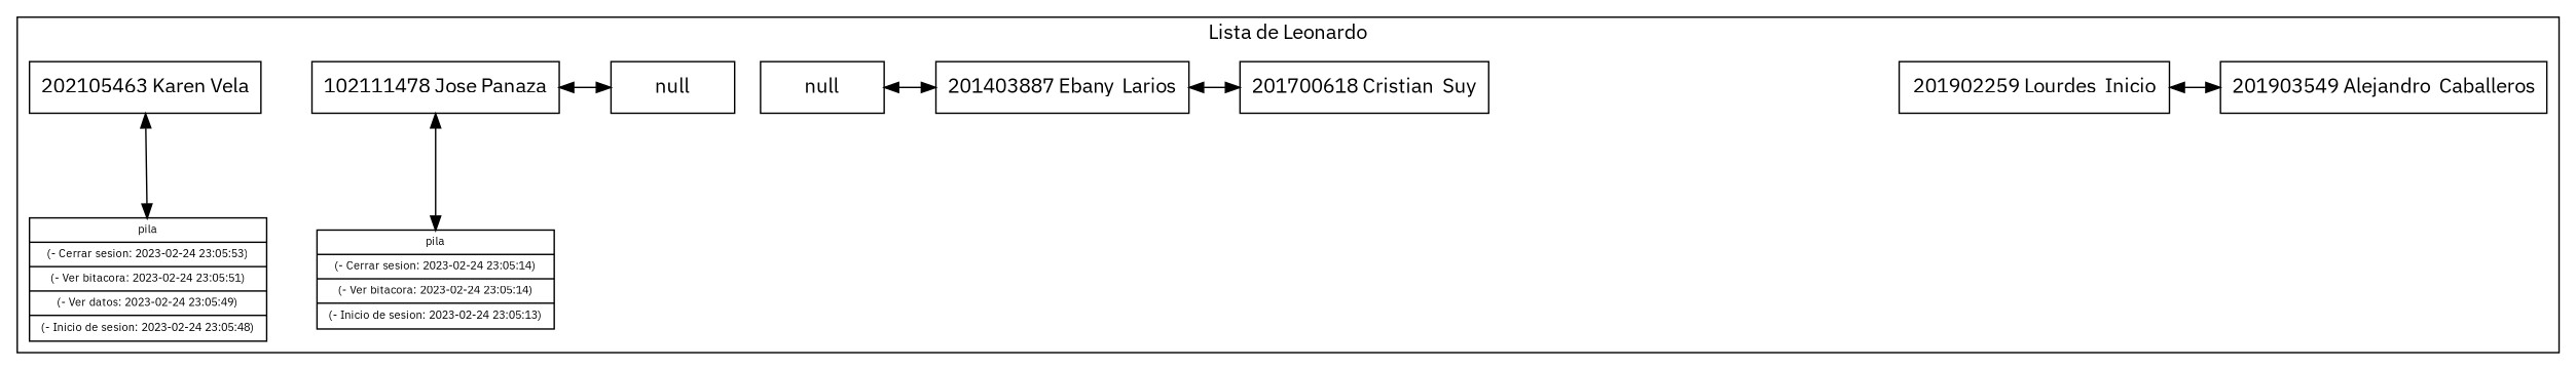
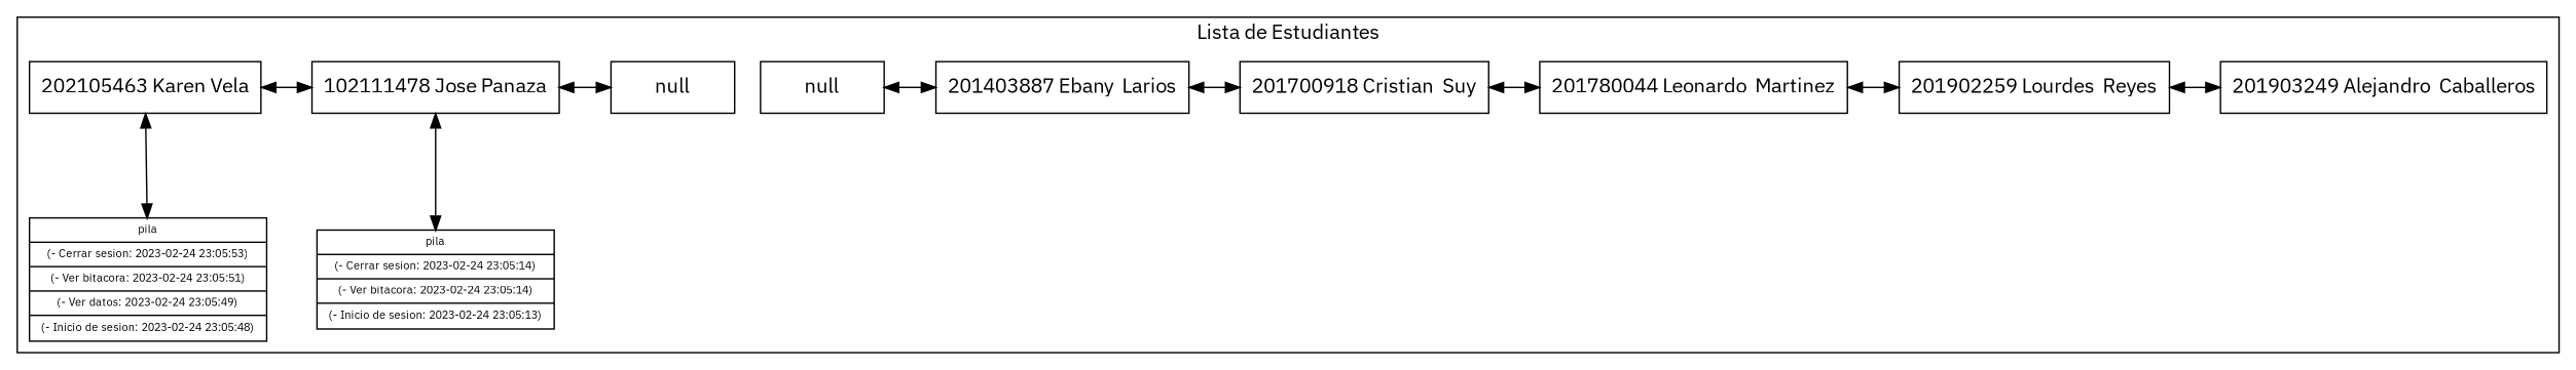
  digraph {
    fontname="IBM Plex Sans"
    node [fillcolor=white fontname="IBM Plex Sans" shape=box style=filled]
    edge [dir=both fontname="IBM Plex Sans" minlen=2]
    n1 [label=null width=1.2]
    n2 [label=null width=1.2]
    n3 [group=0 label="201403887 Ebany  Larios" width=1.2]
-   n4 [group=1 label="201700618 Cristian  Suy" width=1.2]
-   n6 [group=3 label="201902259 Lourdes  Inicio" width=1.2]
-   n7 [group=4 label="201903549 Alejandro  Caballeros" width=1.2]
+   n4 [group=1 label="201700918 Cristian  Suy" width=1.2]
+   n5 [group=2 label="201780044 Leonardo  Martinez" width=1.2]
+   n6 [group=3 label="201902259 Lourdes  Reyes" width=1.2]
+   n7 [group=4 label="201903249 Alejandro  Caballeros" width=1.2]
    n8 [group=5 label="202105463 Karen Vela" width=1.2]
    n9 [group=6 label="102111478 Jose Panaza" width=1.2]
    n10 [fontsize=8 label="{pila|(- Cerrar sesion: 2023-02-24 23:05:53)|(- Ver bitacora: 2023-02-24 23:05:51)|(- Ver datos: 2023-02-24 23:05:49)|(- Inicio de sesion: 2023-02-24 23:05:48)}" shape=record]
    n11 [fontsize=8 label="{pila|(- Cerrar sesion: 2023-02-24 23:05:14)|(- Ver bitacora: 2023-02-24 23:05:14)|(- Inicio de sesion: 2023-02-24 23:05:13)}" shape=record]
    subgraph cluster_1 {
-     label="Lista de Leonardo"
+     label="Lista de Estudiantes"
      n10
      n11
      subgraph sub_2 {
        label="Lista de Estudiantes"
        rank=same
        n1
        n2
        n3
        n4
+       n5
        n6
        n7
        n8
        n9
      }
    }
    n1 -> n3
    n3 -> n4
+   n4 -> n5
+   n5 -> n6
    n6 -> n7
+   n8 -> n9
    n8 -> n10
    n9 -> n2
    n9 -> n11
  }
